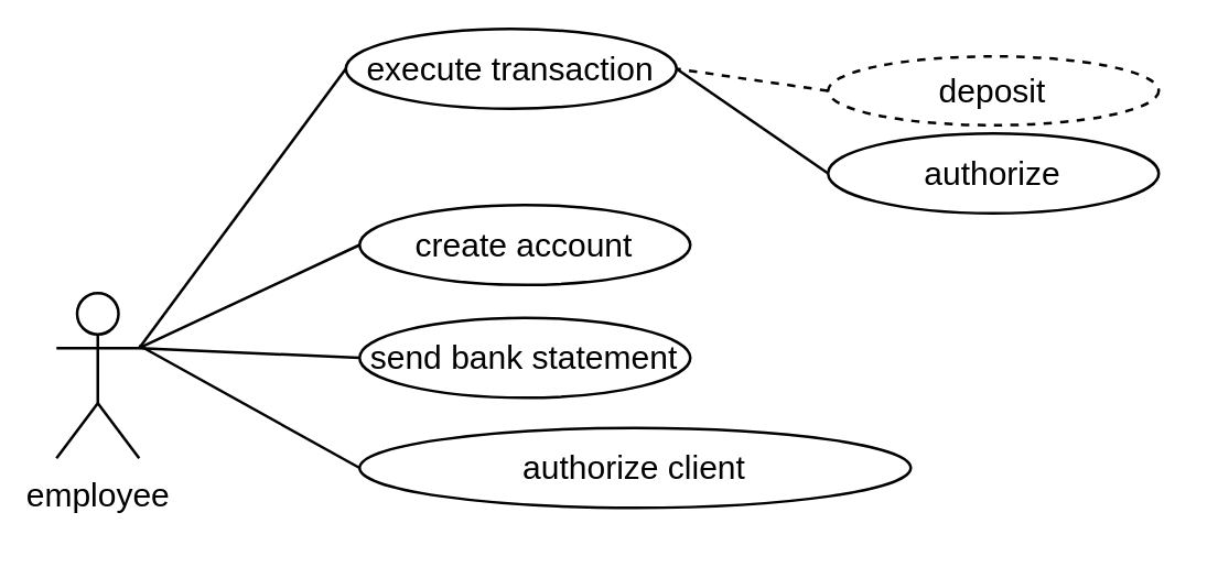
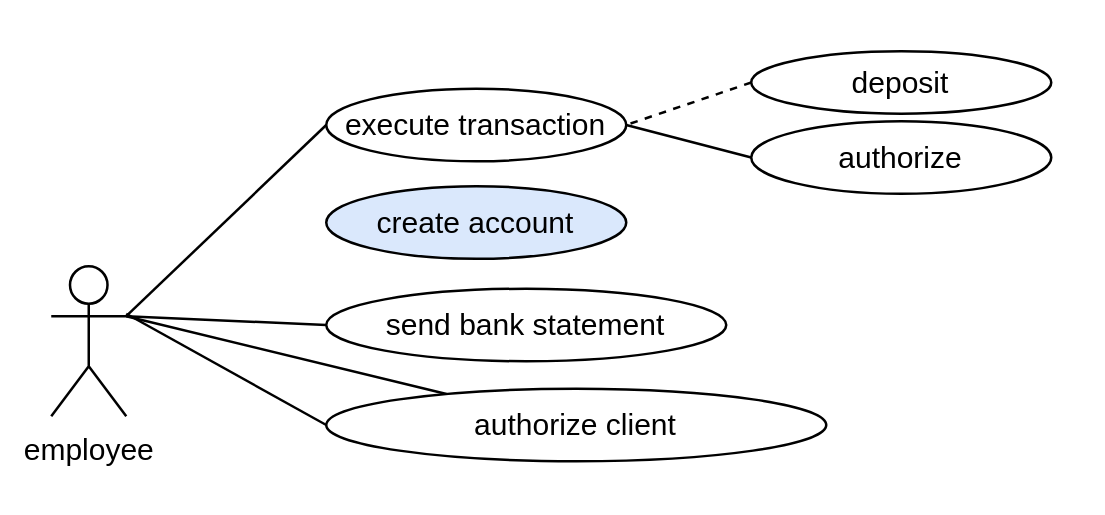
  <mxCell id="0" />
  <mxCell id="1" parent="0" />
  <mxCell id="2" value="employee" style="shape=umlActor;verticalLabelPosition=bottom;verticalAlign=top;html=1;outlineConnect=0;" vertex="1" parent="1"><mxGeometry x="20" y="106" width="30" height="60" as="geometry" /></mxCell>
- <mxCell id="3" value="execute transaction" style="ellipse;whiteSpace=wrap;html=1;" vertex="1" parent="1"><mxGeometry x="125" y="10" width="120" height="29" as="geometry" /></mxCell>
- <mxCell id="4" value="create account" style="ellipse;whiteSpace=wrap;html=1;" vertex="1" parent="1"><mxGeometry x="130" y="74" width="120" height="29" as="geometry" /></mxCell>
- <mxCell id="5" value="send bank statement" style="ellipse;whiteSpace=wrap;html=1;" vertex="1" parent="1"><mxGeometry x="130" y="115" width="120" height="29" as="geometry" /></mxCell>
- <mxCell id="6" value="deposit" style="ellipse;whiteSpace=wrap;html=1;dashed=1;" vertex="1" parent="1"><mxGeometry x="300" y="20" width="120" height="25" as="geometry" /></mxCell>
+ <mxCell id="3" value="execute transaction" style="ellipse;whiteSpace=wrap;html=1;" vertex="1" parent="1"><mxGeometry x="130" y="35" width="120" height="29" as="geometry" /></mxCell>
+ <mxCell id="4" value="create account" style="ellipse;whiteSpace=wrap;html=1;fillColor=#dae8fc;" vertex="1" parent="1"><mxGeometry x="130" y="74" width="120" height="29" as="geometry" /></mxCell>
+ <mxCell id="5" value="send bank statement" style="ellipse;whiteSpace=wrap;html=1;" vertex="1" parent="1"><mxGeometry x="130" y="115" width="160" height="29" as="geometry" /></mxCell>
+ <mxCell id="6" value="deposit" style="ellipse;whiteSpace=wrap;html=1;" vertex="1" parent="1"><mxGeometry x="300" y="20" width="120" height="25" as="geometry" /></mxCell>
  <mxCell id="7" value="authorize" style="ellipse;whiteSpace=wrap;html=1;" vertex="1" parent="1"><mxGeometry x="300" y="48" width="120" height="29" as="geometry" /></mxCell>
  <mxCell id="8" value="" style="endArrow=none;html=1;rounded=0;entryX=1;entryY=0.5;entryDx=0;entryDy=0;exitX=0;exitY=0.5;exitDx=0;exitDy=0;dashed=1;" edge="1" parent="1" source="6" target="3"><mxGeometry width="50" height="50" relative="1" as="geometry"><mxPoint x="210" y="155" as="sourcePoint" /><mxPoint x="260" y="105" as="targetPoint" /></mxGeometry></mxCell>
  <mxCell id="9" value="" style="endArrow=none;html=1;rounded=0;entryX=1;entryY=0.5;entryDx=0;entryDy=0;exitX=0;exitY=0.5;exitDx=0;exitDy=0;" edge="1" parent="1" source="7" target="3"><mxGeometry width="50" height="50" relative="1" as="geometry"><mxPoint x="270" y="155" as="sourcePoint" /><mxPoint x="320" y="105" as="targetPoint" /></mxGeometry></mxCell>
  <mxCell id="10" value="" style="endArrow=none;html=1;rounded=0;entryX=0;entryY=0.5;entryDx=0;entryDy=0;exitX=1;exitY=0.333;exitDx=0;exitDy=0;exitPerimeter=0;" edge="1" parent="1" source="2" target="3"><mxGeometry width="50" height="50" relative="1" as="geometry"><mxPoint x="80" y="105" as="sourcePoint" /><mxPoint x="130" y="55" as="targetPoint" /></mxGeometry></mxCell>
- <mxCell id="11" value="" style="endArrow=none;html=1;rounded=0;entryX=0;entryY=0.5;entryDx=0;entryDy=0;exitX=1;exitY=0.333;exitDx=0;exitDy=0;exitPerimeter=0;" edge="1" parent="1" source="2" target="4"><mxGeometry width="50" height="50" relative="1" as="geometry"><mxPoint x="100" y="235" as="sourcePoint" /><mxPoint x="150" y="185" as="targetPoint" /></mxGeometry></mxCell>
+ <mxCell id="11" value="" style="endArrow=none;html=1;rounded=0;exitX=1;exitY=0.333;exitDx=0;exitDy=0;exitPerimeter=0;" edge="1" parent="1" source="2" target="13"><mxGeometry width="50" height="50" relative="1" as="geometry"><mxPoint x="100" y="235" as="sourcePoint" /><mxPoint x="150" y="185" as="targetPoint" /></mxGeometry></mxCell>
  <mxCell id="12" value="" style="endArrow=none;html=1;rounded=0;entryX=0;entryY=0.5;entryDx=0;entryDy=0;exitX=1;exitY=0.333;exitDx=0;exitDy=0;exitPerimeter=0;" edge="1" parent="1" source="2" target="5"><mxGeometry width="50" height="50" relative="1" as="geometry"><mxPoint x="60" y="235" as="sourcePoint" /><mxPoint x="110" y="185" as="targetPoint" /></mxGeometry></mxCell>
  <mxCell id="13" value="authorize client" style="ellipse;whiteSpace=wrap;html=1;" vertex="1" parent="1"><mxGeometry x="130" y="155" width="200" height="29" as="geometry" /></mxCell>
  <mxCell id="14" value="" style="endArrow=none;html=1;rounded=0;entryX=0;entryY=0.5;entryDx=0;entryDy=0;" edge="1" parent="1" target="13"><mxGeometry width="50" height="50" relative="1" as="geometry"><mxPoint x="50" y="125" as="sourcePoint" /><mxPoint x="110" y="175" as="targetPoint" /></mxGeometry></mxCell>
